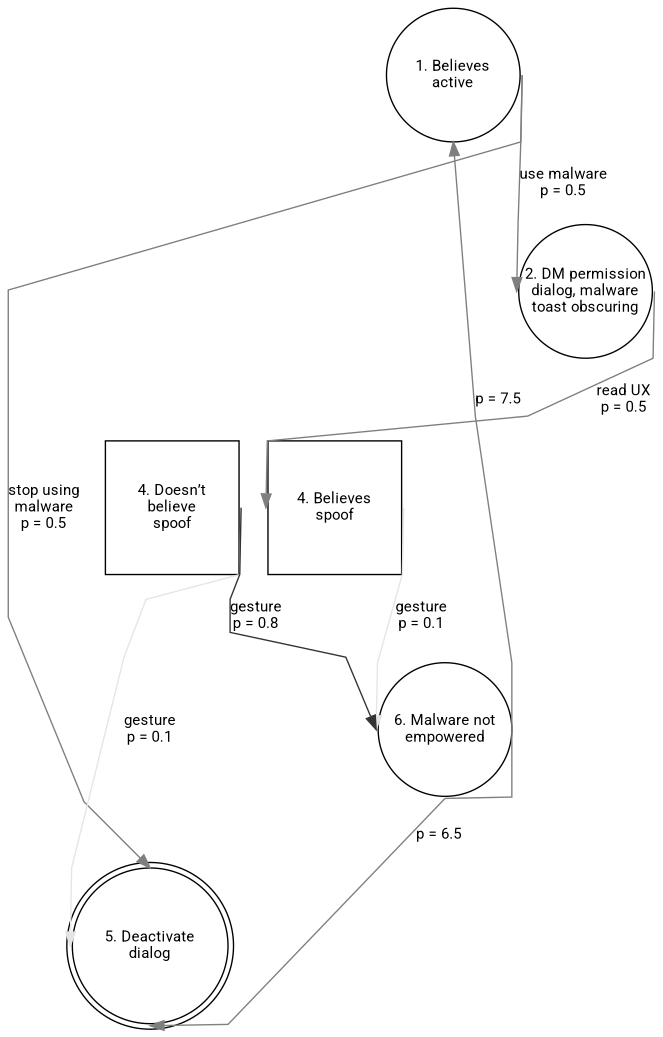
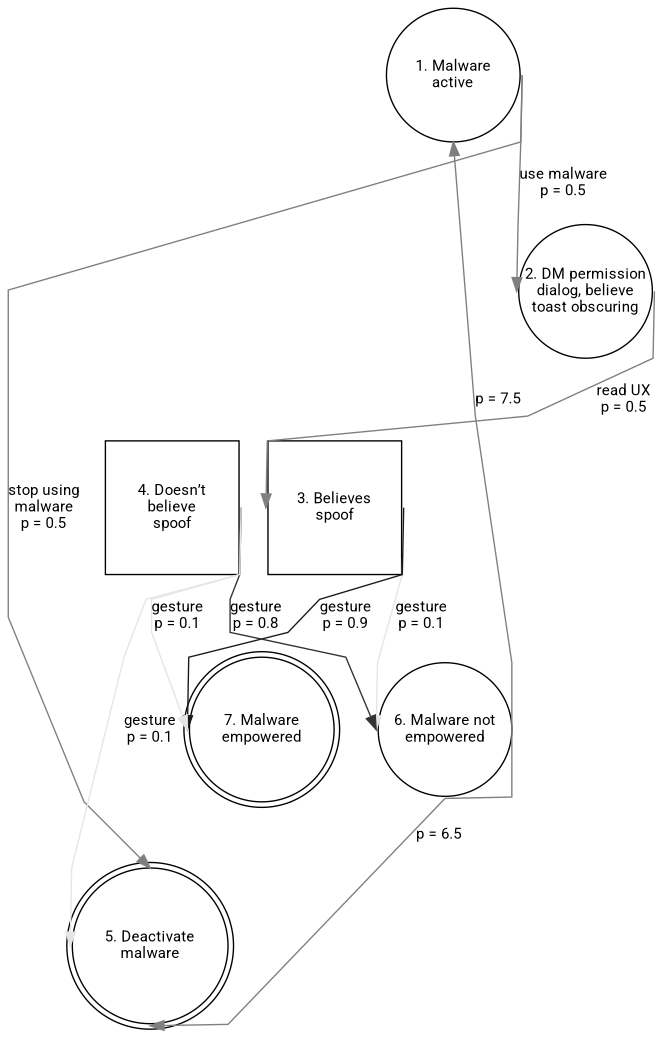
  digraph {
    rankdir=TB
    splines=polyline
    node [fontname=Roboto fontsize=11 margin=0 shape=circle]
    edge [color=grey50 fontname=Roboto fontsize=11 headport=w tailport=e]
-   n1 [label="1. Believes\nactive" width=1.35]
-   n2 [label="2. DM permission\ndialog, malware\ntoast obscuring" width=1.35]
-   n3 [label="5. Deactivate\ndialog" shape=doublecircle width=1.35]
-   n4 [label="4. Believes\nspoof" shape=square width=1.35]
+   n1 [label="1. Malware\nactive" width=1.35]
+   n2 [label="2. DM permission\ndialog, believe\ntoast obscuring" width=1.35]
+   n3 [label="5. Deactivate\nmalware" shape=doublecircle width=1.35]
+   n4 [label="3. Believes\nspoof" shape=square width=1.35]
    n5 [label="6. Malware not\nempowered" width=1.35]
+   n6 [label="7. Malware\nempowered" shape=doublecircle width=1.35]
    n7 [label="4. Doesn’t\nbelieve\nspoof" shape=square width=1.35]
    n1 -> n2 [label="use malware\np = 0.5"]
    n1 -> n3 [headport=n label="stop using\nmalware\np = 0.5"]
    n2 -> n4 [label="read UX\np = 0.5"]
    n4 -> n5 [color=grey90 label="gesture\np = 0.1"]
+   n4 -> n6 [color=grey10 label="gesture\np = 0.9"]
    n5 -> n1 [headport=s label="p = 7.5" tailport=s]
    n5 -> n3 [headport=s label="p = 6.5" tailport=s]
    n7 -> n3 [color=grey90 label="gesture\np = 0.1"]
    n7 -> n5 [color=grey20 label="gesture\np = 0.8"]
+   n7 -> n6 [color=grey90 label="gesture\np = 0.1"]
  }
